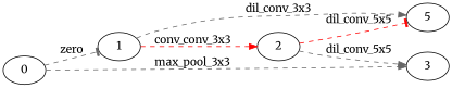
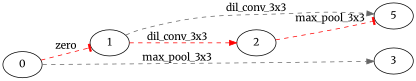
  digraph {
    fontname=Merriweather
    rankdir=LR
    node [fontname=Merriweather]
    edge [arrowhead=normal color=gray40 fontname=Merriweather style=dashed]
    0
    1
    3
    2
    5
-   0 -> 1 [arrowhead=tee label=zero]
+   0 -> 1 [arrowhead=tee color=red label=zero]
    0 -> 3 [label=max_pool_3x3]
-   1 -> 2 [color=red label=conv_conv_3x3]
+   1 -> 2 [color=red label=dil_conv_3x3]
    1 -> 5 [label=dil_conv_3x3]
-   2 -> 3 [label=dil_conv_5x5]
-   2 -> 5 [arrowhead=tee color=red label=dil_conv_5x5]
+   2 -> 5 [arrowhead=tee color=red label=max_pool_3x3]
  }
